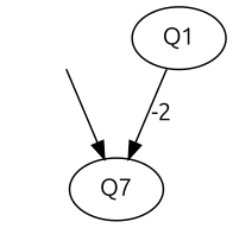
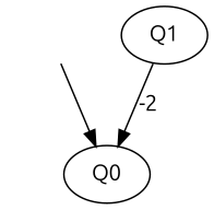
  digraph {
    fontname=Ubuntu
    rankdir=TB
    node [fontname=Ubuntu]
    edge [fontname=Ubuntu]
    Qi [style=invis]
-   Q0 [label=Q7]
+   Q0
    Q1
    Qi -> Q0
    Q1 -> Q0 [label=-2]
  }
